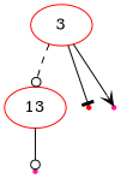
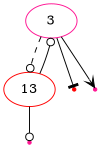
  digraph {
    node [color=red shape=point]
    edge [arrowhead=odot]
-   3 [shape=""]
+   3 [color=deeppink shape=""]
    13 [shape=""]
    null1
    null2 [color=deeppink]
    null0 [color=deeppink]
    3 -> 13 [style=dashed]
    3 -> null1 [arrowhead=tee]
    3 -> null2 [arrowhead=vee]
+   13 -> 3
    13 -> null0
  }
